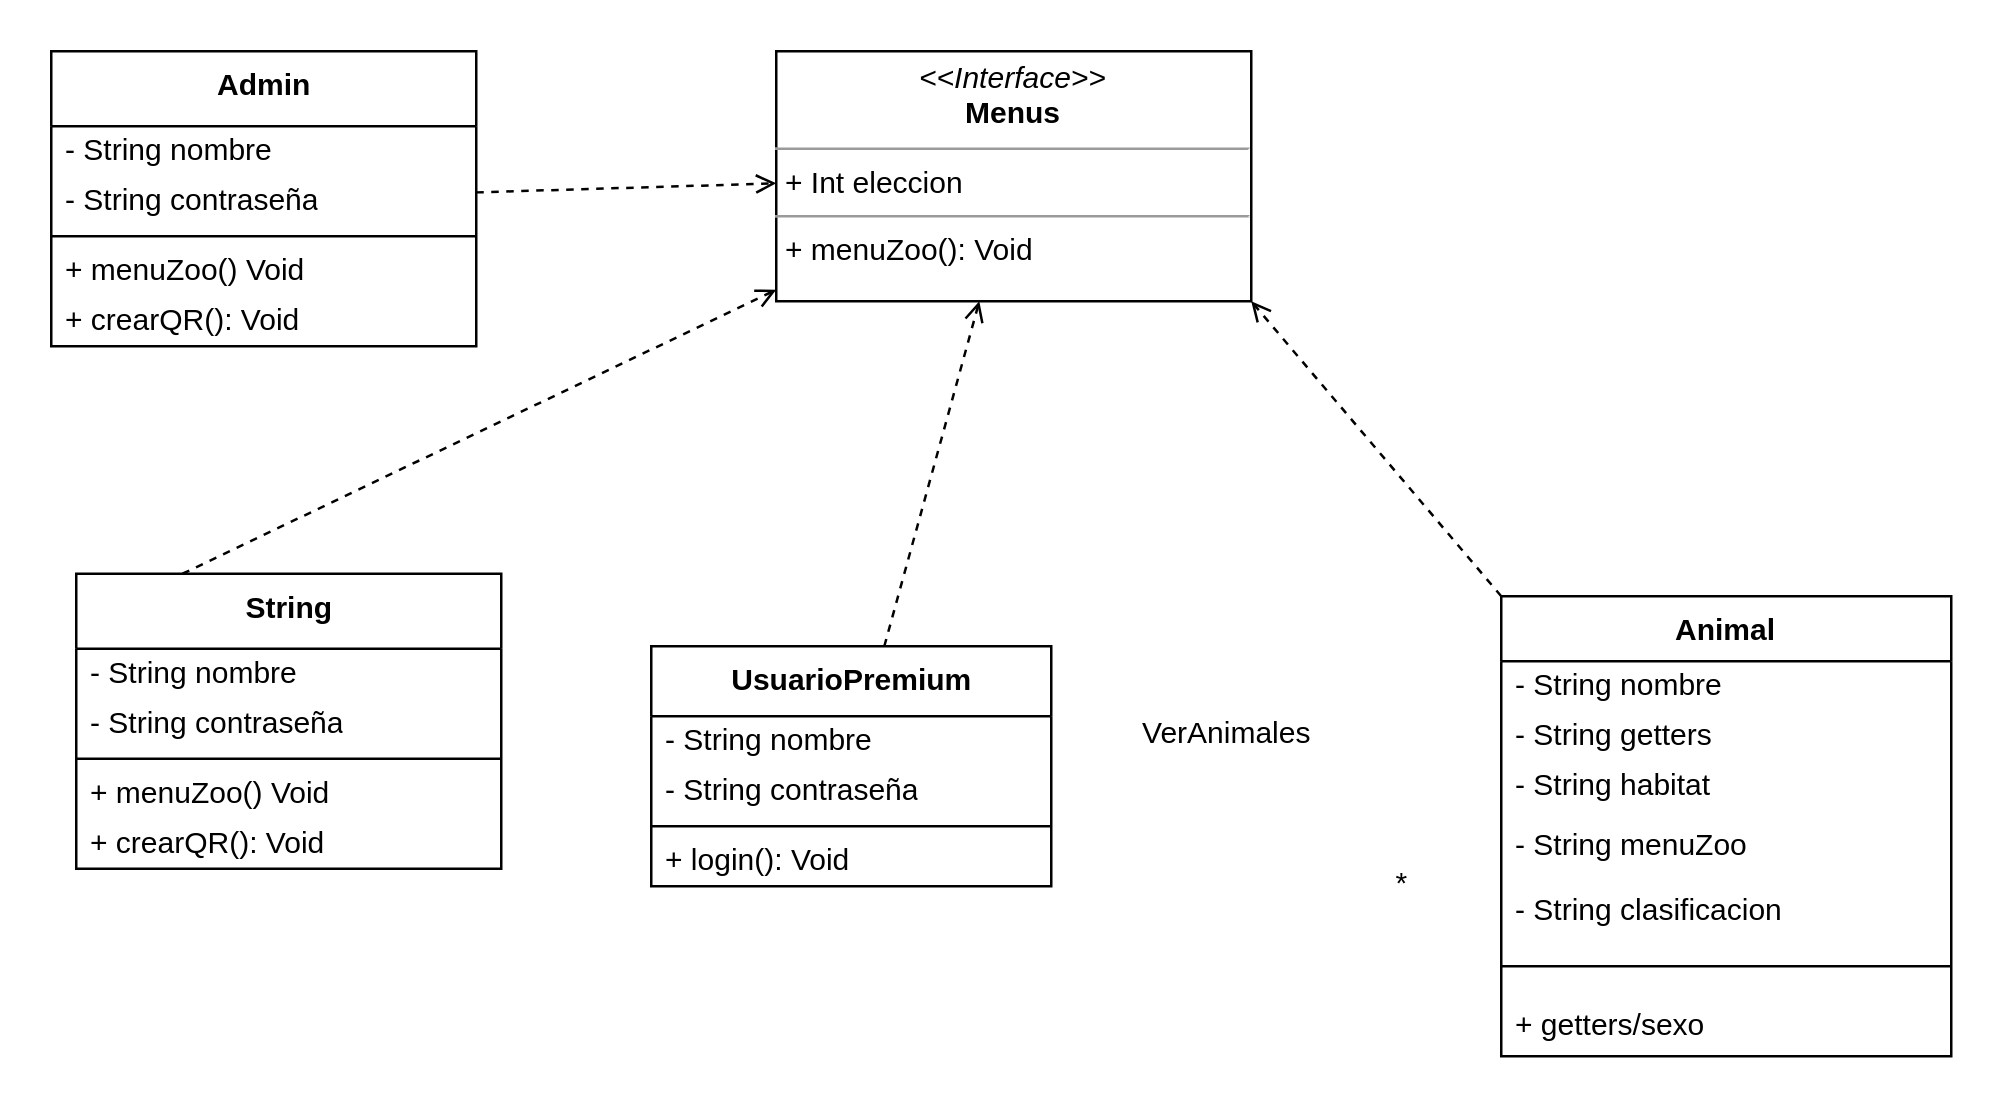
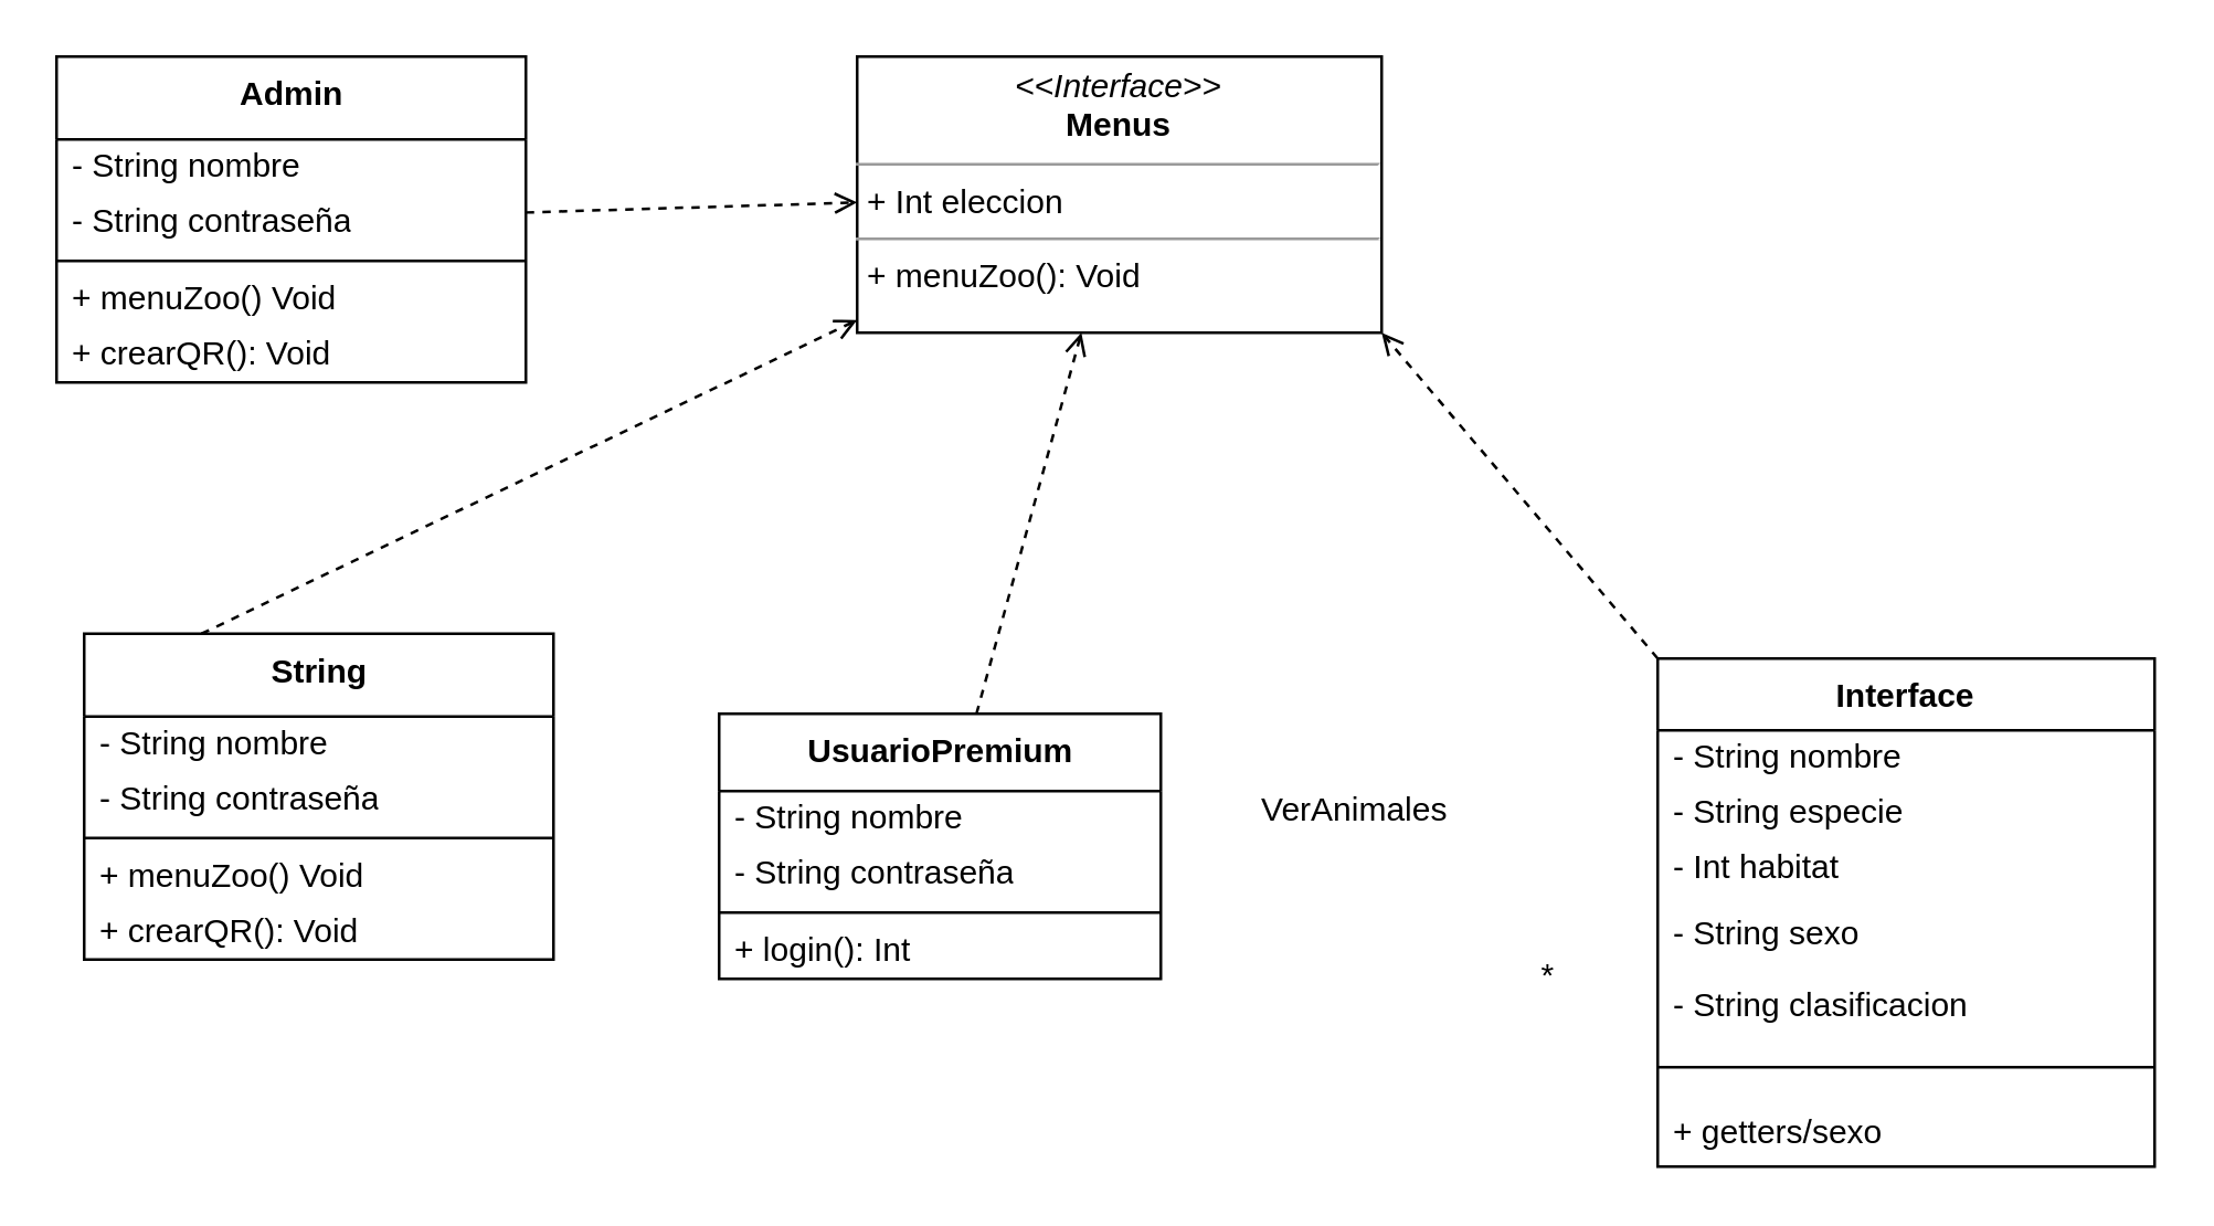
  <mxCell id="0" />
  <mxCell id="1" parent="0" />
  <mxCell id="2" value="&lt;b&gt;UsuarioPremium&lt;/b&gt;" style="swimlane;fontStyle=0;align=center;verticalAlign=top;childLayout=stackLayout;horizontal=1;startSize=28;horizontalStack=0;resizeParent=1;resizeParentMax=0;resizeLast=0;collapsible=0;marginBottom=0;html=1;" parent="1" vertex="1"><mxGeometry x="260" y="258" width="160" height="96" as="geometry" /></mxCell>
  <mxCell id="3" value="- String nombre" style="text;html=1;strokeColor=none;fillColor=none;align=left;verticalAlign=middle;spacingLeft=4;spacingRight=4;overflow=hidden;rotatable=0;points=[[0,0.5],[1,0.5]];portConstraint=eastwest;" parent="2" vertex="1"><mxGeometry y="28" width="160" height="20" as="geometry" /></mxCell>
  <mxCell id="4" value="- String contraseña" style="text;html=1;strokeColor=none;fillColor=none;align=left;verticalAlign=middle;spacingLeft=4;spacingRight=4;overflow=hidden;rotatable=0;points=[[0,0.5],[1,0.5]];portConstraint=eastwest;" parent="2" vertex="1"><mxGeometry y="48" width="160" height="20" as="geometry" /></mxCell>
  <mxCell id="5" value="" style="line;strokeWidth=1;fillColor=none;align=left;verticalAlign=middle;spacingTop=-1;spacingLeft=3;spacingRight=3;rotatable=0;labelPosition=right;points=[];portConstraint=eastwest;" parent="2" vertex="1"><mxGeometry y="68" width="160" height="8" as="geometry" /></mxCell>
- <mxCell id="6" value="+ login(): Void" style="text;html=1;strokeColor=none;fillColor=none;align=left;verticalAlign=middle;spacingLeft=4;spacingRight=4;overflow=hidden;rotatable=0;points=[[0,0.5],[1,0.5]];portConstraint=eastwest;" parent="2" vertex="1"><mxGeometry y="76" width="160" height="20" as="geometry" /></mxCell>
- <mxCell id="7" value="Animal" style="swimlane;fontStyle=1;align=center;verticalAlign=top;childLayout=stackLayout;horizontal=1;startSize=26;horizontalStack=0;resizeParent=1;resizeParentMax=0;resizeLast=0;collapsible=1;marginBottom=0;" parent="1" vertex="1"><mxGeometry x="600" y="238" width="180" height="184" as="geometry" /></mxCell>
+ <mxCell id="6" value="+ login(): Int" style="text;html=1;strokeColor=none;fillColor=none;align=left;verticalAlign=middle;spacingLeft=4;spacingRight=4;overflow=hidden;rotatable=0;points=[[0,0.5],[1,0.5]];portConstraint=eastwest;" parent="2" vertex="1"><mxGeometry y="76" width="160" height="20" as="geometry" /></mxCell>
+ <mxCell id="7" value="Interface" style="swimlane;fontStyle=1;align=center;verticalAlign=top;childLayout=stackLayout;horizontal=1;startSize=26;horizontalStack=0;resizeParent=1;resizeParentMax=0;resizeLast=0;collapsible=1;marginBottom=0;" parent="1" vertex="1"><mxGeometry x="600" y="238" width="180" height="184" as="geometry" /></mxCell>
  <mxCell id="8" value="- String nombre" style="text;html=1;strokeColor=none;fillColor=none;align=left;verticalAlign=middle;spacingLeft=4;spacingRight=4;overflow=hidden;rotatable=0;points=[[0,0.5],[1,0.5]];portConstraint=eastwest;" parent="7" vertex="1"><mxGeometry y="26" width="180" height="20" as="geometry" /></mxCell>
- <mxCell id="9" value="- String getters" style="text;html=1;strokeColor=none;fillColor=none;align=left;verticalAlign=middle;spacingLeft=4;spacingRight=4;overflow=hidden;rotatable=0;points=[[0,0.5],[1,0.5]];portConstraint=eastwest;" parent="7" vertex="1"><mxGeometry y="46" width="180" height="20" as="geometry" /></mxCell>
- <mxCell id="10" value="- String habitat" style="text;html=1;strokeColor=none;fillColor=none;align=left;verticalAlign=middle;spacingLeft=4;spacingRight=4;overflow=hidden;rotatable=0;points=[[0,0.5],[1,0.5]];portConstraint=eastwest;" parent="7" vertex="1"><mxGeometry y="66" width="180" height="20" as="geometry" /></mxCell>
- <mxCell id="11" value="- String menuZoo" style="text;strokeColor=none;fillColor=none;align=left;verticalAlign=top;spacingLeft=4;spacingRight=4;overflow=hidden;rotatable=0;points=[[0,0.5],[1,0.5]];portConstraint=eastwest;" vertex="1" parent="7"><mxGeometry y="86" width="180" height="26" as="geometry" /></mxCell>
+ <mxCell id="9" value="- String especie" style="text;html=1;strokeColor=none;fillColor=none;align=left;verticalAlign=middle;spacingLeft=4;spacingRight=4;overflow=hidden;rotatable=0;points=[[0,0.5],[1,0.5]];portConstraint=eastwest;" parent="7" vertex="1"><mxGeometry y="46" width="180" height="20" as="geometry" /></mxCell>
+ <mxCell id="10" value="- Int habitat" style="text;html=1;strokeColor=none;fillColor=none;align=left;verticalAlign=middle;spacingLeft=4;spacingRight=4;overflow=hidden;rotatable=0;points=[[0,0.5],[1,0.5]];portConstraint=eastwest;" parent="7" vertex="1"><mxGeometry y="66" width="180" height="20" as="geometry" /></mxCell>
+ <mxCell id="11" value="- String sexo" style="text;strokeColor=none;fillColor=none;align=left;verticalAlign=top;spacingLeft=4;spacingRight=4;overflow=hidden;rotatable=0;points=[[0,0.5],[1,0.5]];portConstraint=eastwest;" vertex="1" parent="7"><mxGeometry y="86" width="180" height="26" as="geometry" /></mxCell>
  <mxCell id="12" value="- String clasificacion" style="text;strokeColor=none;fillColor=none;align=left;verticalAlign=top;spacingLeft=4;spacingRight=4;overflow=hidden;rotatable=0;points=[[0,0.5],[1,0.5]];portConstraint=eastwest;" vertex="1" parent="7"><mxGeometry y="112" width="180" height="26" as="geometry" /></mxCell>
  <mxCell id="13" value="" style="line;strokeWidth=1;fillColor=none;align=left;verticalAlign=middle;spacingTop=-1;spacingLeft=3;spacingRight=3;rotatable=0;labelPosition=right;points=[];portConstraint=eastwest;strokeColor=inherit;" parent="7" vertex="1"><mxGeometry y="138" width="180" height="20" as="geometry" /></mxCell>
  <mxCell id="14" value="+ getters/sexo" style="text;strokeColor=none;fillColor=none;align=left;verticalAlign=top;spacingLeft=4;spacingRight=4;overflow=hidden;rotatable=0;points=[[0,0.5],[1,0.5]];portConstraint=eastwest;" vertex="1" parent="7"><mxGeometry y="158" width="180" height="26" as="geometry" /></mxCell>
  <mxCell id="15" value="&lt;b&gt;String&lt;/b&gt;" style="swimlane;fontStyle=0;align=center;verticalAlign=top;childLayout=stackLayout;horizontal=1;startSize=30;horizontalStack=0;resizeParent=1;resizeParentMax=0;resizeLast=0;collapsible=0;marginBottom=0;html=1;" parent="1" vertex="1"><mxGeometry x="30" y="229" width="170" height="118" as="geometry" /></mxCell>
  <mxCell id="16" value="- String nombre" style="text;html=1;strokeColor=none;fillColor=none;align=left;verticalAlign=middle;spacingLeft=4;spacingRight=4;overflow=hidden;rotatable=0;points=[[0,0.5],[1,0.5]];portConstraint=eastwest;" parent="15" vertex="1"><mxGeometry y="30" width="170" height="20" as="geometry" /></mxCell>
  <mxCell id="17" value="- String contraseña" style="text;html=1;strokeColor=none;fillColor=none;align=left;verticalAlign=middle;spacingLeft=4;spacingRight=4;overflow=hidden;rotatable=0;points=[[0,0.5],[1,0.5]];portConstraint=eastwest;" parent="15" vertex="1"><mxGeometry y="50" width="170" height="20" as="geometry" /></mxCell>
  <mxCell id="18" value="" style="line;strokeWidth=1;fillColor=none;align=left;verticalAlign=middle;spacingTop=-1;spacingLeft=3;spacingRight=3;rotatable=0;labelPosition=right;points=[];portConstraint=eastwest;" parent="15" vertex="1"><mxGeometry y="70" width="170" height="8" as="geometry" /></mxCell>
  <mxCell id="19" value="+ menuZoo() Void" style="text;html=1;strokeColor=none;fillColor=none;align=left;verticalAlign=middle;spacingLeft=4;spacingRight=4;overflow=hidden;rotatable=0;points=[[0,0.5],[1,0.5]];portConstraint=eastwest;" parent="15" vertex="1"><mxGeometry y="78" width="170" height="20" as="geometry" /></mxCell>
  <mxCell id="20" value="+ crearQR(): Void" style="text;html=1;strokeColor=none;fillColor=none;align=left;verticalAlign=middle;spacingLeft=4;spacingRight=4;overflow=hidden;rotatable=0;points=[[0,0.5],[1,0.5]];portConstraint=eastwest;" parent="15" vertex="1"><mxGeometry y="98" width="170" height="20" as="geometry" /></mxCell>
  <mxCell id="21" value="VerAnimales" style="text;html=1;align=center;verticalAlign=middle;resizable=0;points=[];autosize=1;strokeColor=none;fillColor=none;" parent="1" vertex="1"><mxGeometry x="445" y="278" width="90" height="30" as="geometry" /></mxCell>
  <mxCell id="22" value="*" style="text;html=1;align=center;verticalAlign=middle;resizable=0;points=[];autosize=1;strokeColor=none;fillColor=none;" parent="1" vertex="1"><mxGeometry x="545" y="338" width="30" height="30" as="geometry" /></mxCell>
  <mxCell id="23" value="" style="html=1;verticalAlign=bottom;labelBackgroundColor=none;endArrow=open;endFill=0;dashed=1;" parent="1" target="24" edge="1" source="2"><mxGeometry width="160" relative="1" as="geometry"><mxPoint x="170" y="258" as="sourcePoint" /><mxPoint x="299.73" y="194" as="targetPoint" /></mxGeometry></mxCell>
  <mxCell id="24" value="&lt;p style=&quot;margin:0px;margin-top:4px;text-align:center;&quot;&gt;&lt;i&gt;&amp;lt;&amp;lt;Interface&amp;gt;&amp;gt;&lt;/i&gt;&lt;br&gt;&lt;b&gt;Menus&lt;/b&gt;&lt;/p&gt;&lt;hr size=&quot;1&quot;&gt;&lt;p style=&quot;margin:0px;margin-left:4px;&quot;&gt;+ Int eleccion&lt;/p&gt;&lt;hr size=&quot;1&quot;&gt;&lt;p style=&quot;margin:0px;margin-left:4px;&quot;&gt;+ menuZoo(): Void&lt;/p&gt;" style="verticalAlign=top;align=left;overflow=fill;fontSize=12;fontFamily=Helvetica;html=1;" parent="1" vertex="1"><mxGeometry x="310" y="20" width="190" height="100" as="geometry" /></mxCell>
  <mxCell id="25" value="" style="html=1;verticalAlign=bottom;labelBackgroundColor=none;endArrow=open;endFill=0;dashed=1;exitX=0.25;exitY=0;exitDx=0;exitDy=0;" parent="1" source="15" target="24" edge="1"><mxGeometry width="160" relative="1" as="geometry"><mxPoint x="180" y="268" as="sourcePoint" /><mxPoint x="293.5" y="188" as="targetPoint" /></mxGeometry></mxCell>
  <mxCell id="26" value="" style="html=1;verticalAlign=bottom;labelBackgroundColor=none;endArrow=open;endFill=0;dashed=1;exitX=0;exitY=0;exitDx=0;exitDy=0;entryX=1;entryY=1;entryDx=0;entryDy=0;" parent="1" source="7" target="24" edge="1"><mxGeometry width="160" relative="1" as="geometry"><mxPoint x="425.96" y="255" as="sourcePoint" /><mxPoint x="420" y="178" as="targetPoint" /></mxGeometry></mxCell>
  <mxCell id="27" value="&lt;b&gt;Admin&lt;/b&gt;" style="swimlane;fontStyle=0;align=center;verticalAlign=top;childLayout=stackLayout;horizontal=1;startSize=30;horizontalStack=0;resizeParent=1;resizeParentMax=0;resizeLast=0;collapsible=0;marginBottom=0;html=1;" vertex="1" parent="1"><mxGeometry x="20" y="20" width="170" height="118" as="geometry" /></mxCell>
  <mxCell id="28" value="- String nombre" style="text;html=1;strokeColor=none;fillColor=none;align=left;verticalAlign=middle;spacingLeft=4;spacingRight=4;overflow=hidden;rotatable=0;points=[[0,0.5],[1,0.5]];portConstraint=eastwest;" vertex="1" parent="27"><mxGeometry y="30" width="170" height="20" as="geometry" /></mxCell>
  <mxCell id="29" value="- String contraseña" style="text;html=1;strokeColor=none;fillColor=none;align=left;verticalAlign=middle;spacingLeft=4;spacingRight=4;overflow=hidden;rotatable=0;points=[[0,0.5],[1,0.5]];portConstraint=eastwest;" vertex="1" parent="27"><mxGeometry y="50" width="170" height="20" as="geometry" /></mxCell>
  <mxCell id="30" value="" style="line;strokeWidth=1;fillColor=none;align=left;verticalAlign=middle;spacingTop=-1;spacingLeft=3;spacingRight=3;rotatable=0;labelPosition=right;points=[];portConstraint=eastwest;" vertex="1" parent="27"><mxGeometry y="70" width="170" height="8" as="geometry" /></mxCell>
  <mxCell id="31" value="+ menuZoo() Void" style="text;html=1;strokeColor=none;fillColor=none;align=left;verticalAlign=middle;spacingLeft=4;spacingRight=4;overflow=hidden;rotatable=0;points=[[0,0.5],[1,0.5]];portConstraint=eastwest;" vertex="1" parent="27"><mxGeometry y="78" width="170" height="20" as="geometry" /></mxCell>
  <mxCell id="32" value="+ crearQR(): Void" style="text;html=1;strokeColor=none;fillColor=none;align=left;verticalAlign=middle;spacingLeft=4;spacingRight=4;overflow=hidden;rotatable=0;points=[[0,0.5],[1,0.5]];portConstraint=eastwest;" vertex="1" parent="27"><mxGeometry y="98" width="170" height="20" as="geometry" /></mxCell>
  <mxCell id="33" value="" style="html=1;verticalAlign=bottom;labelBackgroundColor=none;endArrow=open;endFill=0;dashed=1;" edge="1" parent="1" source="27" target="24"><mxGeometry width="160" relative="1" as="geometry"><mxPoint x="82.5" y="239" as="sourcePoint" /><mxPoint x="249.333" y="148" as="targetPoint" /></mxGeometry></mxCell>
